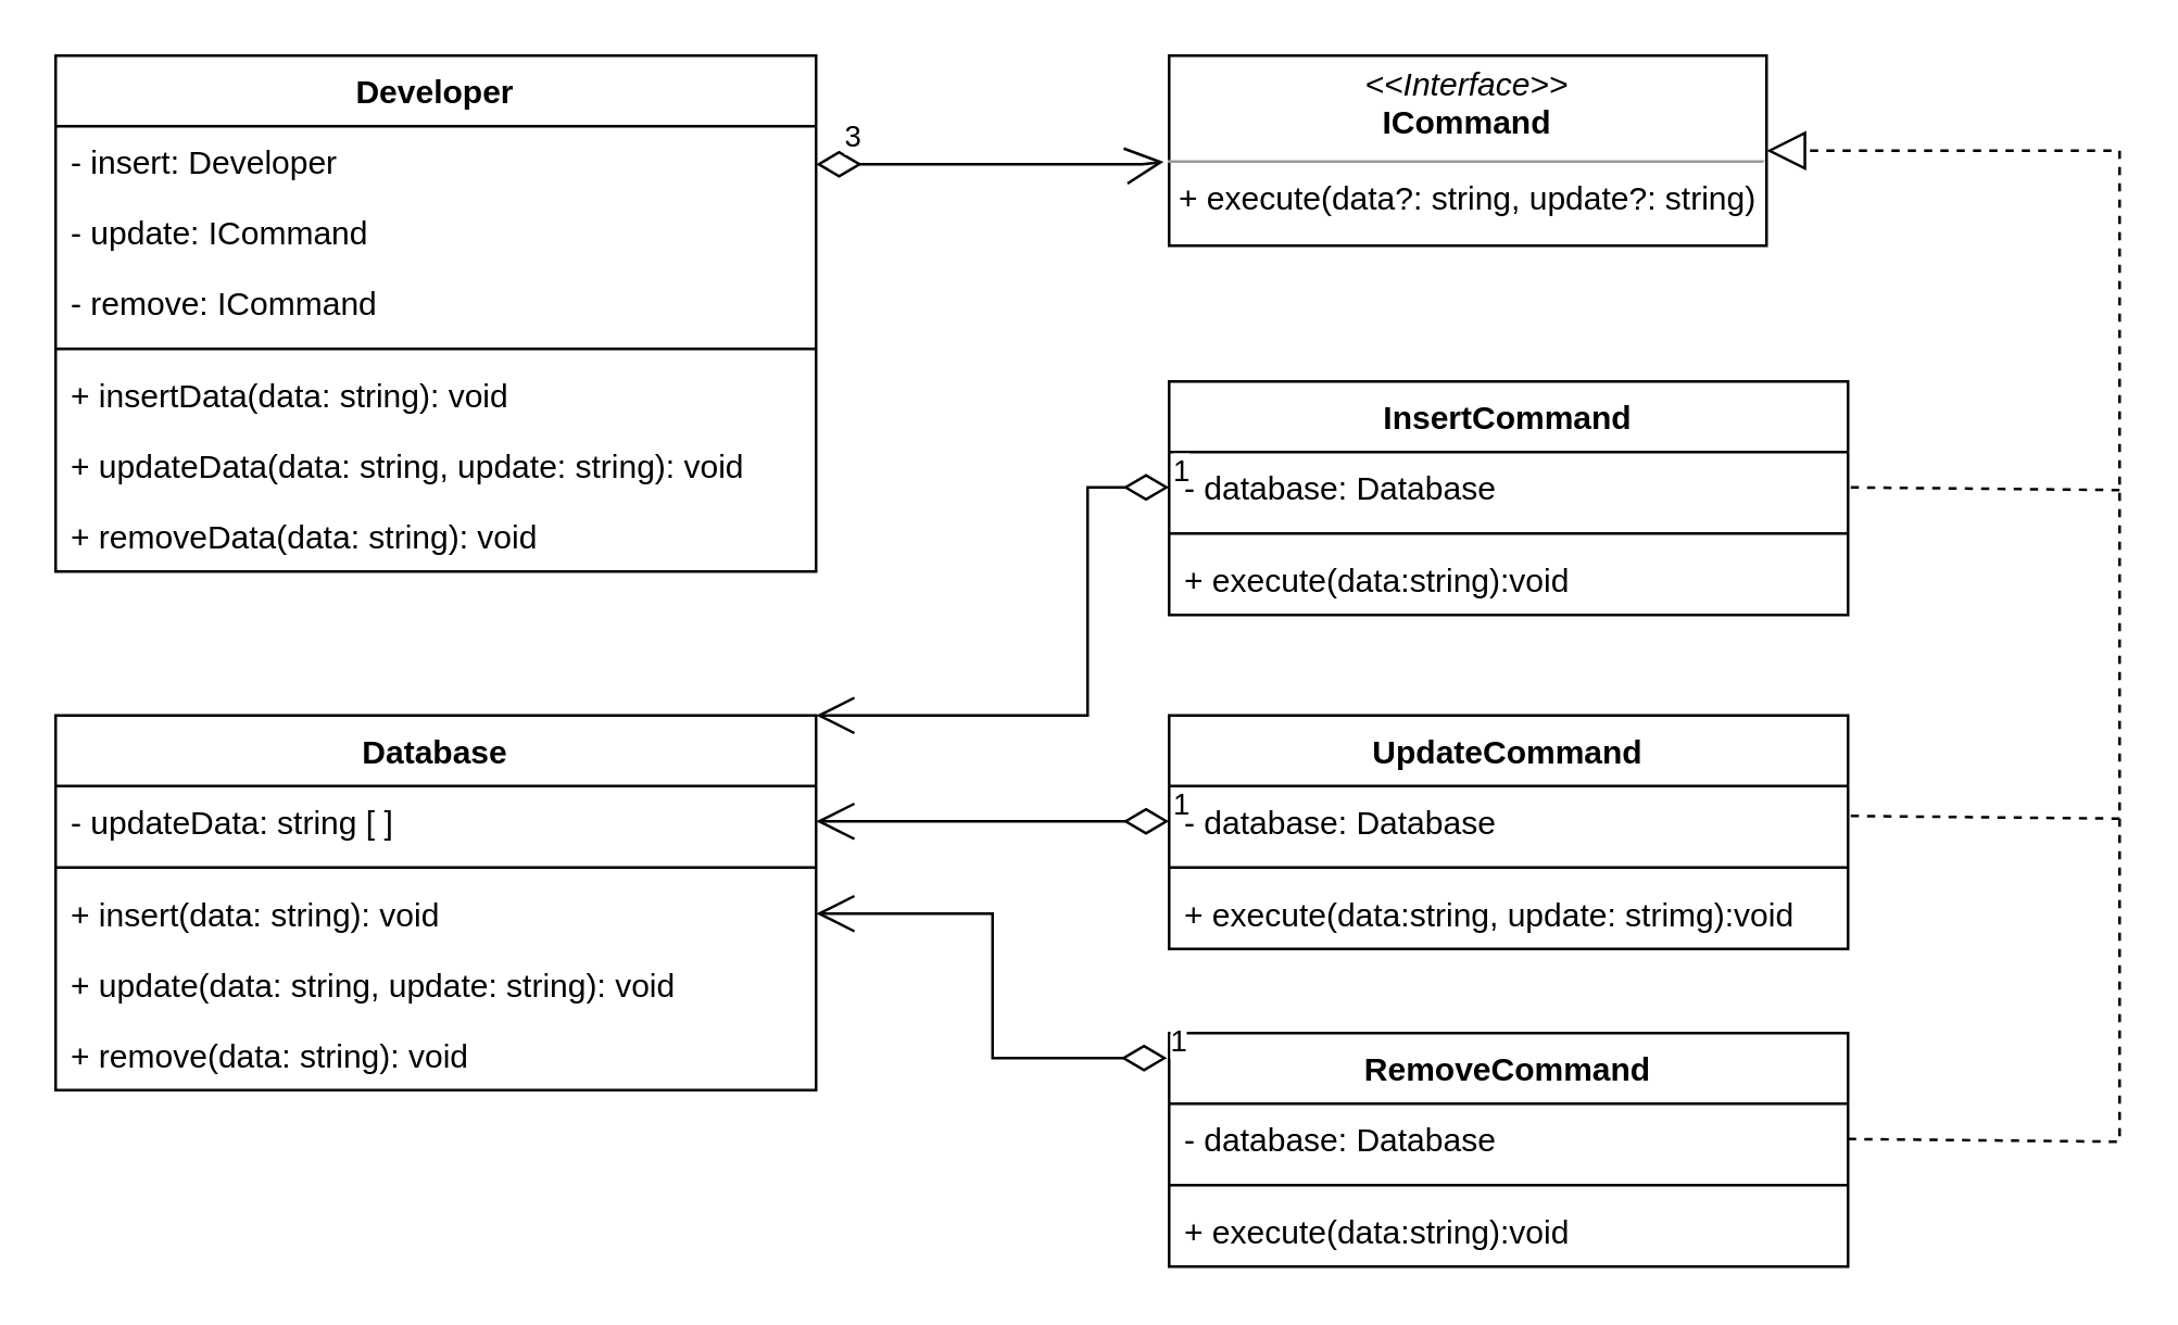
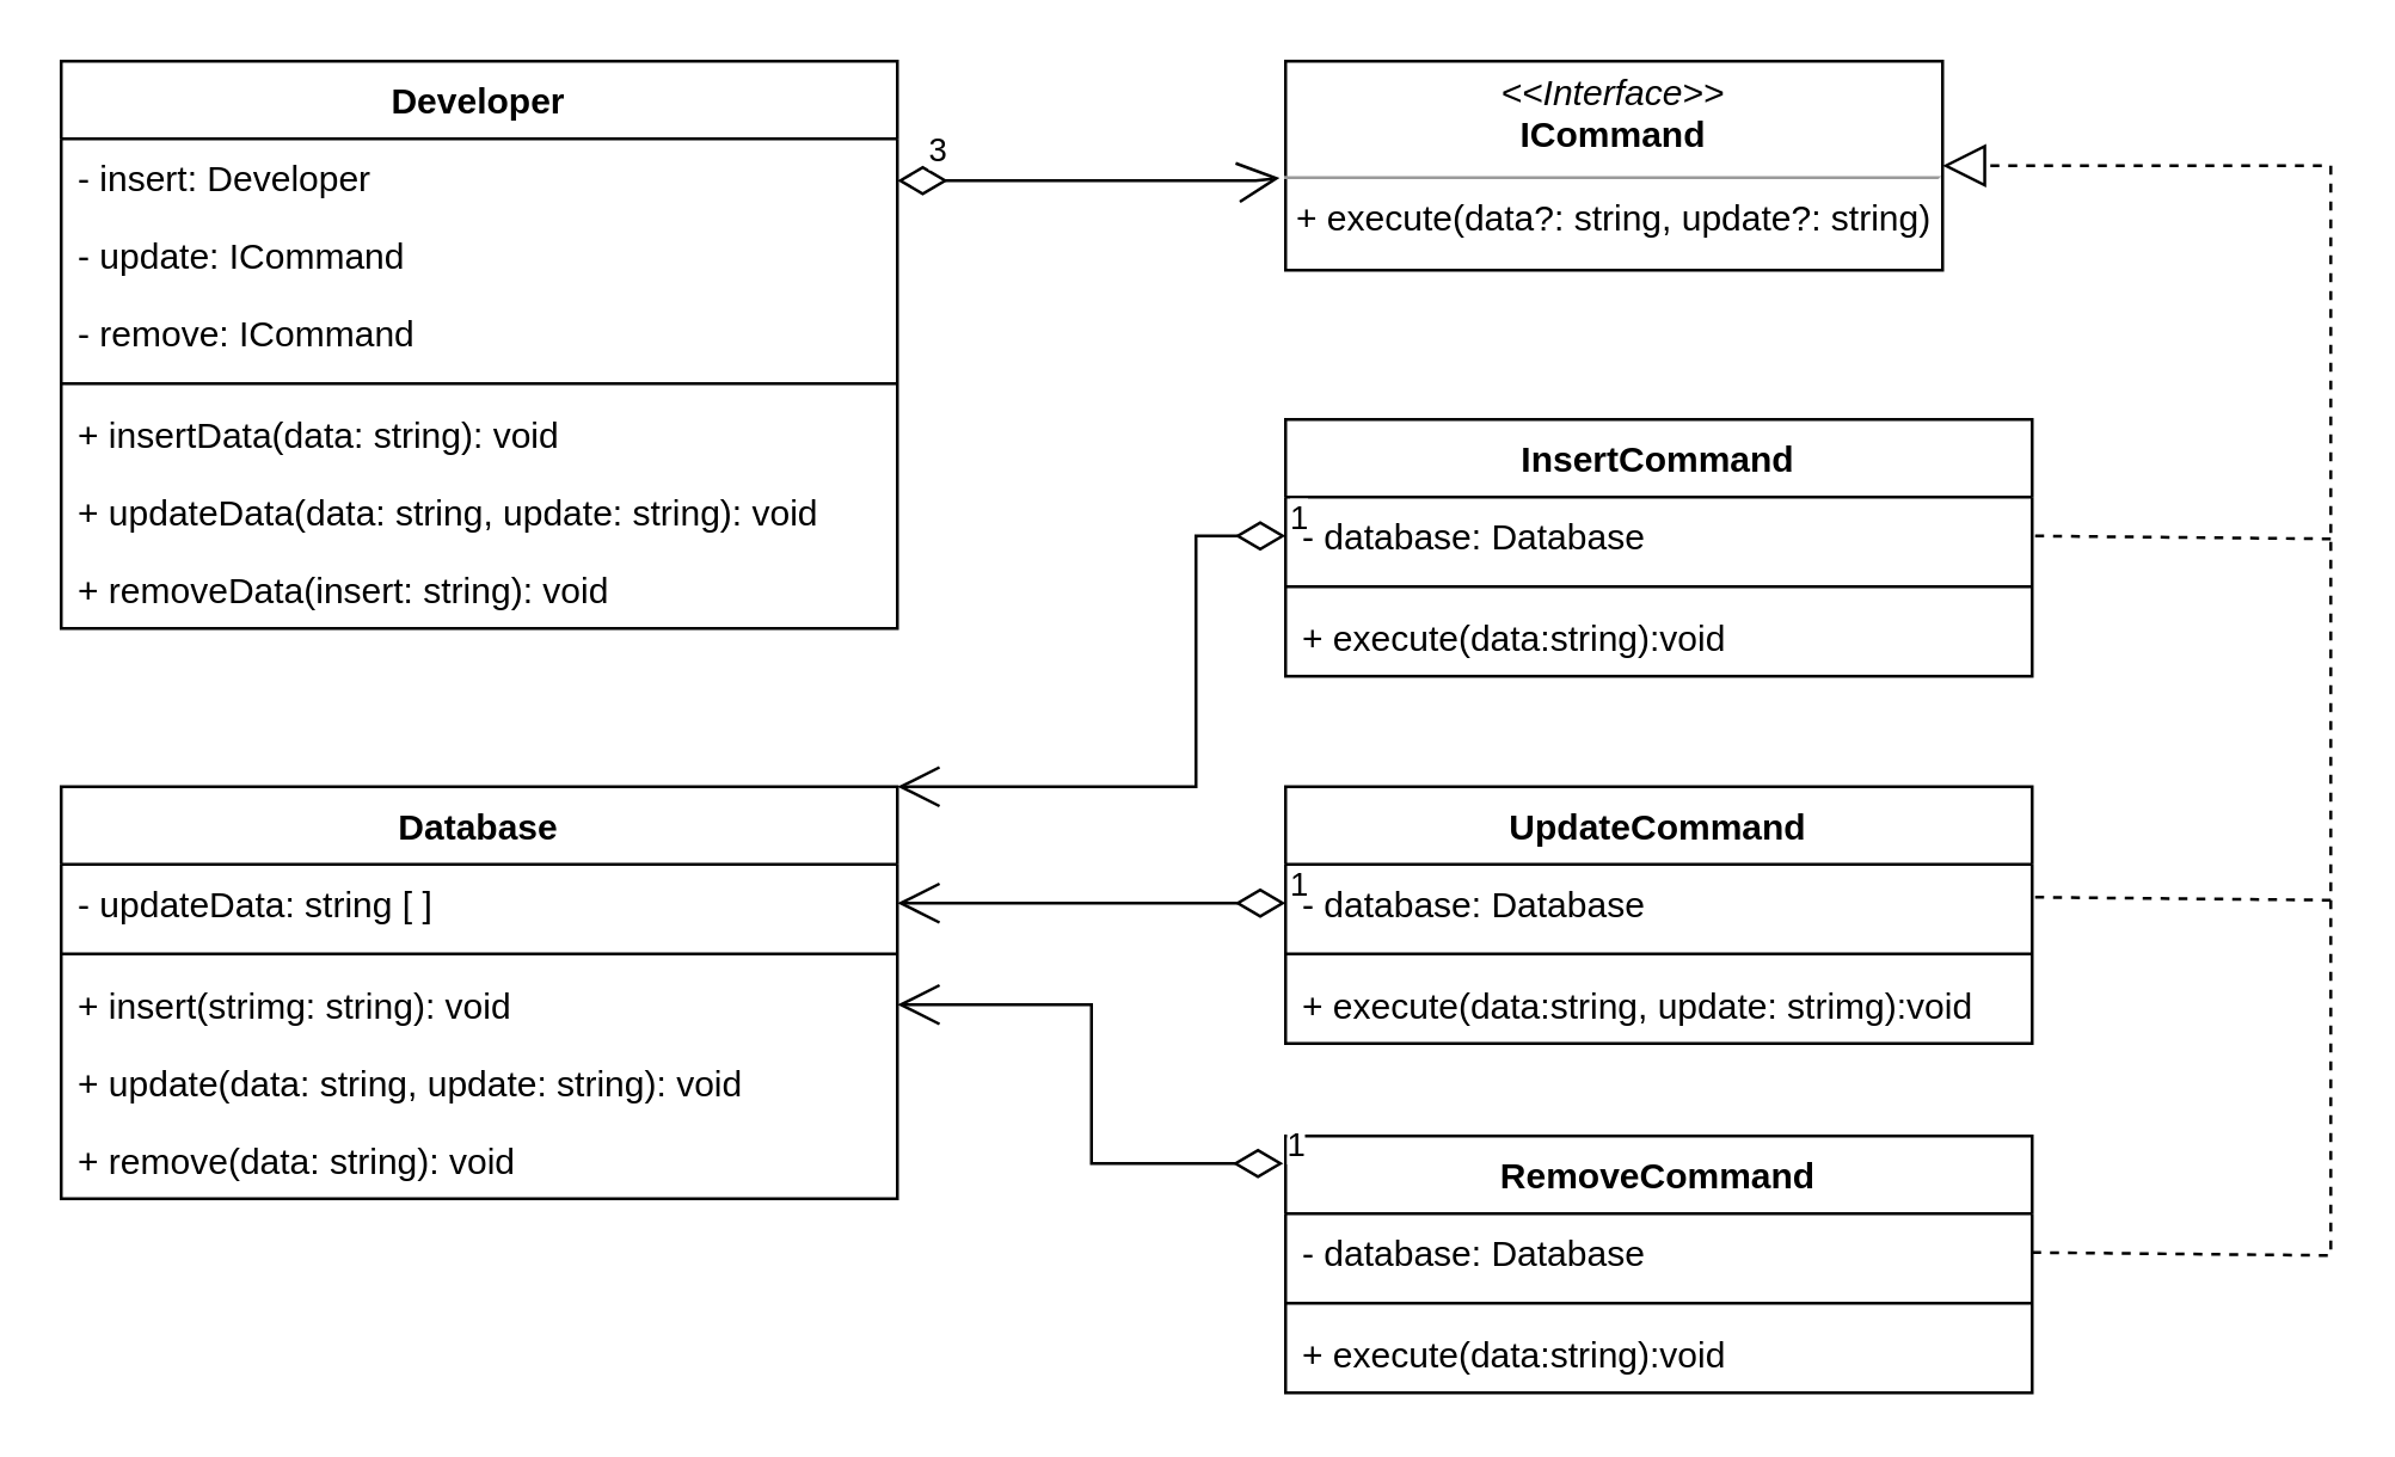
  <mxCell id="0" />
  <mxCell id="1" parent="0" />
  <mxCell id="2" value="Developer" style="swimlane;fontStyle=1;align=center;verticalAlign=top;childLayout=stackLayout;horizontal=1;startSize=26;horizontalStack=0;resizeParent=1;resizeParentMax=0;resizeLast=0;collapsible=1;marginBottom=0;" parent="1" vertex="1"><mxGeometry x="20" y="20" width="280" height="190" as="geometry" /></mxCell>
  <mxCell id="3" value="- insert: Developer" style="text;strokeColor=none;fillColor=none;align=left;verticalAlign=top;spacingLeft=4;spacingRight=4;overflow=hidden;rotatable=0;points=[[0,0.5],[1,0.5]];portConstraint=eastwest;" parent="2" vertex="1"><mxGeometry y="26" width="280" height="26" as="geometry" /></mxCell>
  <mxCell id="4" value="- update: ICommand" style="text;strokeColor=none;fillColor=none;align=left;verticalAlign=top;spacingLeft=4;spacingRight=4;overflow=hidden;rotatable=0;points=[[0,0.5],[1,0.5]];portConstraint=eastwest;" parent="2" vertex="1"><mxGeometry y="52" width="280" height="26" as="geometry" /></mxCell>
  <mxCell id="5" value="- remove: ICommand" style="text;strokeColor=none;fillColor=none;align=left;verticalAlign=top;spacingLeft=4;spacingRight=4;overflow=hidden;rotatable=0;points=[[0,0.5],[1,0.5]];portConstraint=eastwest;" parent="2" vertex="1"><mxGeometry y="78" width="280" height="26" as="geometry" /></mxCell>
  <mxCell id="6" value="" style="line;strokeWidth=1;fillColor=none;align=left;verticalAlign=middle;spacingTop=-1;spacingLeft=3;spacingRight=3;rotatable=0;labelPosition=right;points=[];portConstraint=eastwest;strokeColor=inherit;" parent="2" vertex="1"><mxGeometry y="104" width="280" height="8" as="geometry" /></mxCell>
  <mxCell id="7" value="+ insertData(data: string): void" style="text;strokeColor=none;fillColor=none;align=left;verticalAlign=top;spacingLeft=4;spacingRight=4;overflow=hidden;rotatable=0;points=[[0,0.5],[1,0.5]];portConstraint=eastwest;" parent="2" vertex="1"><mxGeometry y="112" width="280" height="26" as="geometry" /></mxCell>
  <mxCell id="8" value="+ updateData(data: string, update: string): void" style="text;strokeColor=none;fillColor=none;align=left;verticalAlign=top;spacingLeft=4;spacingRight=4;overflow=hidden;rotatable=0;points=[[0,0.5],[1,0.5]];portConstraint=eastwest;" parent="2" vertex="1"><mxGeometry y="138" width="280" height="26" as="geometry" /></mxCell>
- <mxCell id="9" value="+ removeData(data: string): void" style="text;strokeColor=none;fillColor=none;align=left;verticalAlign=top;spacingLeft=4;spacingRight=4;overflow=hidden;rotatable=0;points=[[0,0.5],[1,0.5]];portConstraint=eastwest;" parent="2" vertex="1"><mxGeometry y="164" width="280" height="26" as="geometry" /></mxCell>
+ <mxCell id="9" value="+ removeData(insert: string): void" style="text;strokeColor=none;fillColor=none;align=left;verticalAlign=top;spacingLeft=4;spacingRight=4;overflow=hidden;rotatable=0;points=[[0,0.5],[1,0.5]];portConstraint=eastwest;" parent="2" vertex="1"><mxGeometry y="164" width="280" height="26" as="geometry" /></mxCell>
  <mxCell id="10" value="&lt;p style=&quot;margin:0px;margin-top:4px;text-align:center;&quot;&gt;&lt;i&gt;&amp;lt;&amp;lt;Interface&amp;gt;&amp;gt;&lt;/i&gt;&lt;br&gt;&lt;b&gt;ICommand&lt;/b&gt;&lt;/p&gt;&lt;hr size=&quot;1&quot;&gt;&lt;p style=&quot;margin:0px;margin-left:4px;&quot;&gt;+ execute(data?: string, update?: string)&lt;/p&gt;" style="verticalAlign=top;align=left;overflow=fill;fontSize=12;fontFamily=Helvetica;html=1;" parent="1" vertex="1"><mxGeometry x="430" y="20" width="220" height="70" as="geometry" /></mxCell>
  <mxCell id="11" value="3" style="endArrow=open;html=1;endSize=12;startArrow=diamondThin;startSize=14;startFill=0;edgeStyle=orthogonalEdgeStyle;align=left;verticalAlign=bottom;rounded=0;entryX=-0.009;entryY=0.559;entryDx=0;entryDy=0;entryPerimeter=0;" parent="1" target="10" edge="1"><mxGeometry x="-0.855" y="1" relative="1" as="geometry"><mxPoint x="300" y="60" as="sourcePoint" /><mxPoint x="420" y="60" as="targetPoint" /><Array as="points"><mxPoint x="420" y="60" /></Array><mxPoint as="offset" /></mxGeometry></mxCell>
  <mxCell id="12" value="InsertCommand" style="swimlane;fontStyle=1;align=center;verticalAlign=top;childLayout=stackLayout;horizontal=1;startSize=26;horizontalStack=0;resizeParent=1;resizeParentMax=0;resizeLast=0;collapsible=1;marginBottom=0;" parent="1" vertex="1"><mxGeometry x="430" y="140" width="250" height="86" as="geometry" /></mxCell>
  <mxCell id="13" value="- database: Database" style="text;strokeColor=none;fillColor=none;align=left;verticalAlign=top;spacingLeft=4;spacingRight=4;overflow=hidden;rotatable=0;points=[[0,0.5],[1,0.5]];portConstraint=eastwest;" parent="12" vertex="1"><mxGeometry y="26" width="250" height="26" as="geometry" /></mxCell>
  <mxCell id="14" value="" style="line;strokeWidth=1;fillColor=none;align=left;verticalAlign=middle;spacingTop=-1;spacingLeft=3;spacingRight=3;rotatable=0;labelPosition=right;points=[];portConstraint=eastwest;strokeColor=inherit;" parent="12" vertex="1"><mxGeometry y="52" width="250" height="8" as="geometry" /></mxCell>
  <mxCell id="15" value="+ execute(data:string):void" style="text;strokeColor=none;fillColor=none;align=left;verticalAlign=top;spacingLeft=4;spacingRight=4;overflow=hidden;rotatable=0;points=[[0,0.5],[1,0.5]];portConstraint=eastwest;" parent="12" vertex="1"><mxGeometry y="60" width="250" height="26" as="geometry" /></mxCell>
  <mxCell id="16" value="UpdateCommand" style="swimlane;fontStyle=1;align=center;verticalAlign=top;childLayout=stackLayout;horizontal=1;startSize=26;horizontalStack=0;resizeParent=1;resizeParentMax=0;resizeLast=0;collapsible=1;marginBottom=0;" parent="1" vertex="1"><mxGeometry x="430" y="263" width="250" height="86" as="geometry" /></mxCell>
  <mxCell id="17" value="- database: Database" style="text;strokeColor=none;fillColor=none;align=left;verticalAlign=top;spacingLeft=4;spacingRight=4;overflow=hidden;rotatable=0;points=[[0,0.5],[1,0.5]];portConstraint=eastwest;" parent="16" vertex="1"><mxGeometry y="26" width="250" height="26" as="geometry" /></mxCell>
  <mxCell id="18" value="" style="line;strokeWidth=1;fillColor=none;align=left;verticalAlign=middle;spacingTop=-1;spacingLeft=3;spacingRight=3;rotatable=0;labelPosition=right;points=[];portConstraint=eastwest;strokeColor=inherit;" parent="16" vertex="1"><mxGeometry y="52" width="250" height="8" as="geometry" /></mxCell>
  <mxCell id="19" value="+ execute(data:string, update: strimg):void" style="text;strokeColor=none;fillColor=none;align=left;verticalAlign=top;spacingLeft=4;spacingRight=4;overflow=hidden;rotatable=0;points=[[0,0.5],[1,0.5]];portConstraint=eastwest;" parent="16" vertex="1"><mxGeometry y="60" width="250" height="26" as="geometry" /></mxCell>
  <mxCell id="20" value="RemoveCommand" style="swimlane;fontStyle=1;align=center;verticalAlign=top;childLayout=stackLayout;horizontal=1;startSize=26;horizontalStack=0;resizeParent=1;resizeParentMax=0;resizeLast=0;collapsible=1;marginBottom=0;" parent="1" vertex="1"><mxGeometry x="430" y="380" width="250" height="86" as="geometry" /></mxCell>
  <mxCell id="21" value="- database: Database" style="text;strokeColor=none;fillColor=none;align=left;verticalAlign=top;spacingLeft=4;spacingRight=4;overflow=hidden;rotatable=0;points=[[0,0.5],[1,0.5]];portConstraint=eastwest;" parent="20" vertex="1"><mxGeometry y="26" width="250" height="26" as="geometry" /></mxCell>
  <mxCell id="22" value="" style="line;strokeWidth=1;fillColor=none;align=left;verticalAlign=middle;spacingTop=-1;spacingLeft=3;spacingRight=3;rotatable=0;labelPosition=right;points=[];portConstraint=eastwest;strokeColor=inherit;" parent="20" vertex="1"><mxGeometry y="52" width="250" height="8" as="geometry" /></mxCell>
  <mxCell id="23" value="+ execute(data:string):void" style="text;strokeColor=none;fillColor=none;align=left;verticalAlign=top;spacingLeft=4;spacingRight=4;overflow=hidden;rotatable=0;points=[[0,0.5],[1,0.5]];portConstraint=eastwest;" parent="20" vertex="1"><mxGeometry y="60" width="250" height="26" as="geometry" /></mxCell>
  <mxCell id="24" value="Database" style="swimlane;fontStyle=1;align=center;verticalAlign=top;childLayout=stackLayout;horizontal=1;startSize=26;horizontalStack=0;resizeParent=1;resizeParentMax=0;resizeLast=0;collapsible=1;marginBottom=0;" parent="1" vertex="1"><mxGeometry x="20" y="263" width="280" height="138" as="geometry" /></mxCell>
  <mxCell id="25" value="- updateData: string [ ]" style="text;strokeColor=none;fillColor=none;align=left;verticalAlign=top;spacingLeft=4;spacingRight=4;overflow=hidden;rotatable=0;points=[[0,0.5],[1,0.5]];portConstraint=eastwest;" parent="24" vertex="1"><mxGeometry y="26" width="280" height="26" as="geometry" /></mxCell>
  <mxCell id="26" value="" style="line;strokeWidth=1;fillColor=none;align=left;verticalAlign=middle;spacingTop=-1;spacingLeft=3;spacingRight=3;rotatable=0;labelPosition=right;points=[];portConstraint=eastwest;strokeColor=inherit;" parent="24" vertex="1"><mxGeometry y="52" width="280" height="8" as="geometry" /></mxCell>
- <mxCell id="27" value="+ insert(data: string): void" style="text;strokeColor=none;fillColor=none;align=left;verticalAlign=top;spacingLeft=4;spacingRight=4;overflow=hidden;rotatable=0;points=[[0,0.5],[1,0.5]];portConstraint=eastwest;" parent="24" vertex="1"><mxGeometry y="60" width="280" height="26" as="geometry" /></mxCell>
+ <mxCell id="27" value="+ insert(strimg: string): void" style="text;strokeColor=none;fillColor=none;align=left;verticalAlign=top;spacingLeft=4;spacingRight=4;overflow=hidden;rotatable=0;points=[[0,0.5],[1,0.5]];portConstraint=eastwest;" parent="24" vertex="1"><mxGeometry y="60" width="280" height="26" as="geometry" /></mxCell>
  <mxCell id="28" value="+ update(data: string, update: string): void" style="text;strokeColor=none;fillColor=none;align=left;verticalAlign=top;spacingLeft=4;spacingRight=4;overflow=hidden;rotatable=0;points=[[0,0.5],[1,0.5]];portConstraint=eastwest;" parent="24" vertex="1"><mxGeometry y="86" width="280" height="26" as="geometry" /></mxCell>
  <mxCell id="29" value="+ remove(data: string): void" style="text;strokeColor=none;fillColor=none;align=left;verticalAlign=top;spacingLeft=4;spacingRight=4;overflow=hidden;rotatable=0;points=[[0,0.5],[1,0.5]];portConstraint=eastwest;" parent="24" vertex="1"><mxGeometry y="112" width="280" height="26" as="geometry" /></mxCell>
  <mxCell id="30" value="" style="endArrow=block;dashed=1;endFill=0;endSize=12;html=1;rounded=0;entryX=1;entryY=0.5;entryDx=0;entryDy=0;exitX=1;exitY=0.5;exitDx=0;exitDy=0;" parent="1" source="21" target="10" edge="1"><mxGeometry width="160" relative="1" as="geometry"><mxPoint x="290" y="260" as="sourcePoint" /><mxPoint x="450" y="260" as="targetPoint" /><Array as="points"><mxPoint x="780" y="420" /><mxPoint x="780" y="55" /></Array></mxGeometry></mxCell>
  <mxCell id="31" value="" style="endArrow=none;dashed=1;html=1;rounded=0;entryX=1;entryY=0.5;entryDx=0;entryDy=0;" parent="1" target="13" edge="1"><mxGeometry width="50" height="50" relative="1" as="geometry"><mxPoint x="780" y="180" as="sourcePoint" /><mxPoint x="390" y="240" as="targetPoint" /></mxGeometry></mxCell>
  <mxCell id="32" value="" style="endArrow=none;dashed=1;html=1;rounded=0;entryX=1;entryY=0.5;entryDx=0;entryDy=0;" parent="1" edge="1"><mxGeometry width="50" height="50" relative="1" as="geometry"><mxPoint x="780" y="301" as="sourcePoint" /><mxPoint x="680" y="300" as="targetPoint" /></mxGeometry></mxCell>
  <mxCell id="33" value="1" style="endArrow=open;html=1;endSize=12;startArrow=diamondThin;startSize=14;startFill=0;edgeStyle=orthogonalEdgeStyle;align=left;verticalAlign=bottom;rounded=0;exitX=0;exitY=0.5;exitDx=0;exitDy=0;entryX=1;entryY=0;entryDx=0;entryDy=0;" parent="1" source="13" target="24" edge="1"><mxGeometry x="-1" y="3" relative="1" as="geometry"><mxPoint x="290" y="310" as="sourcePoint" /><mxPoint x="330" y="280" as="targetPoint" /><Array as="points"><mxPoint x="400" y="179" /><mxPoint x="400" y="263" /></Array></mxGeometry></mxCell>
  <mxCell id="34" value="1" style="endArrow=open;html=1;endSize=12;startArrow=diamondThin;startSize=14;startFill=0;edgeStyle=orthogonalEdgeStyle;align=left;verticalAlign=bottom;rounded=0;exitX=0;exitY=0.5;exitDx=0;exitDy=0;entryX=1;entryY=0.5;entryDx=0;entryDy=0;" parent="1" source="17" target="25" edge="1"><mxGeometry x="-1" y="3" relative="1" as="geometry"><mxPoint x="290" y="260" as="sourcePoint" /><mxPoint x="450" y="260" as="targetPoint" /></mxGeometry></mxCell>
  <mxCell id="35" value="1" style="endArrow=open;html=1;endSize=12;startArrow=diamondThin;startSize=14;startFill=0;edgeStyle=orthogonalEdgeStyle;align=left;verticalAlign=bottom;rounded=0;exitX=-0.003;exitY=0.107;exitDx=0;exitDy=0;exitPerimeter=0;entryX=1;entryY=0.5;entryDx=0;entryDy=0;" parent="1" source="20" target="27" edge="1"><mxGeometry x="-1" y="3" relative="1" as="geometry"><mxPoint x="290" y="260" as="sourcePoint" /><mxPoint x="450" y="260" as="targetPoint" /></mxGeometry></mxCell>
